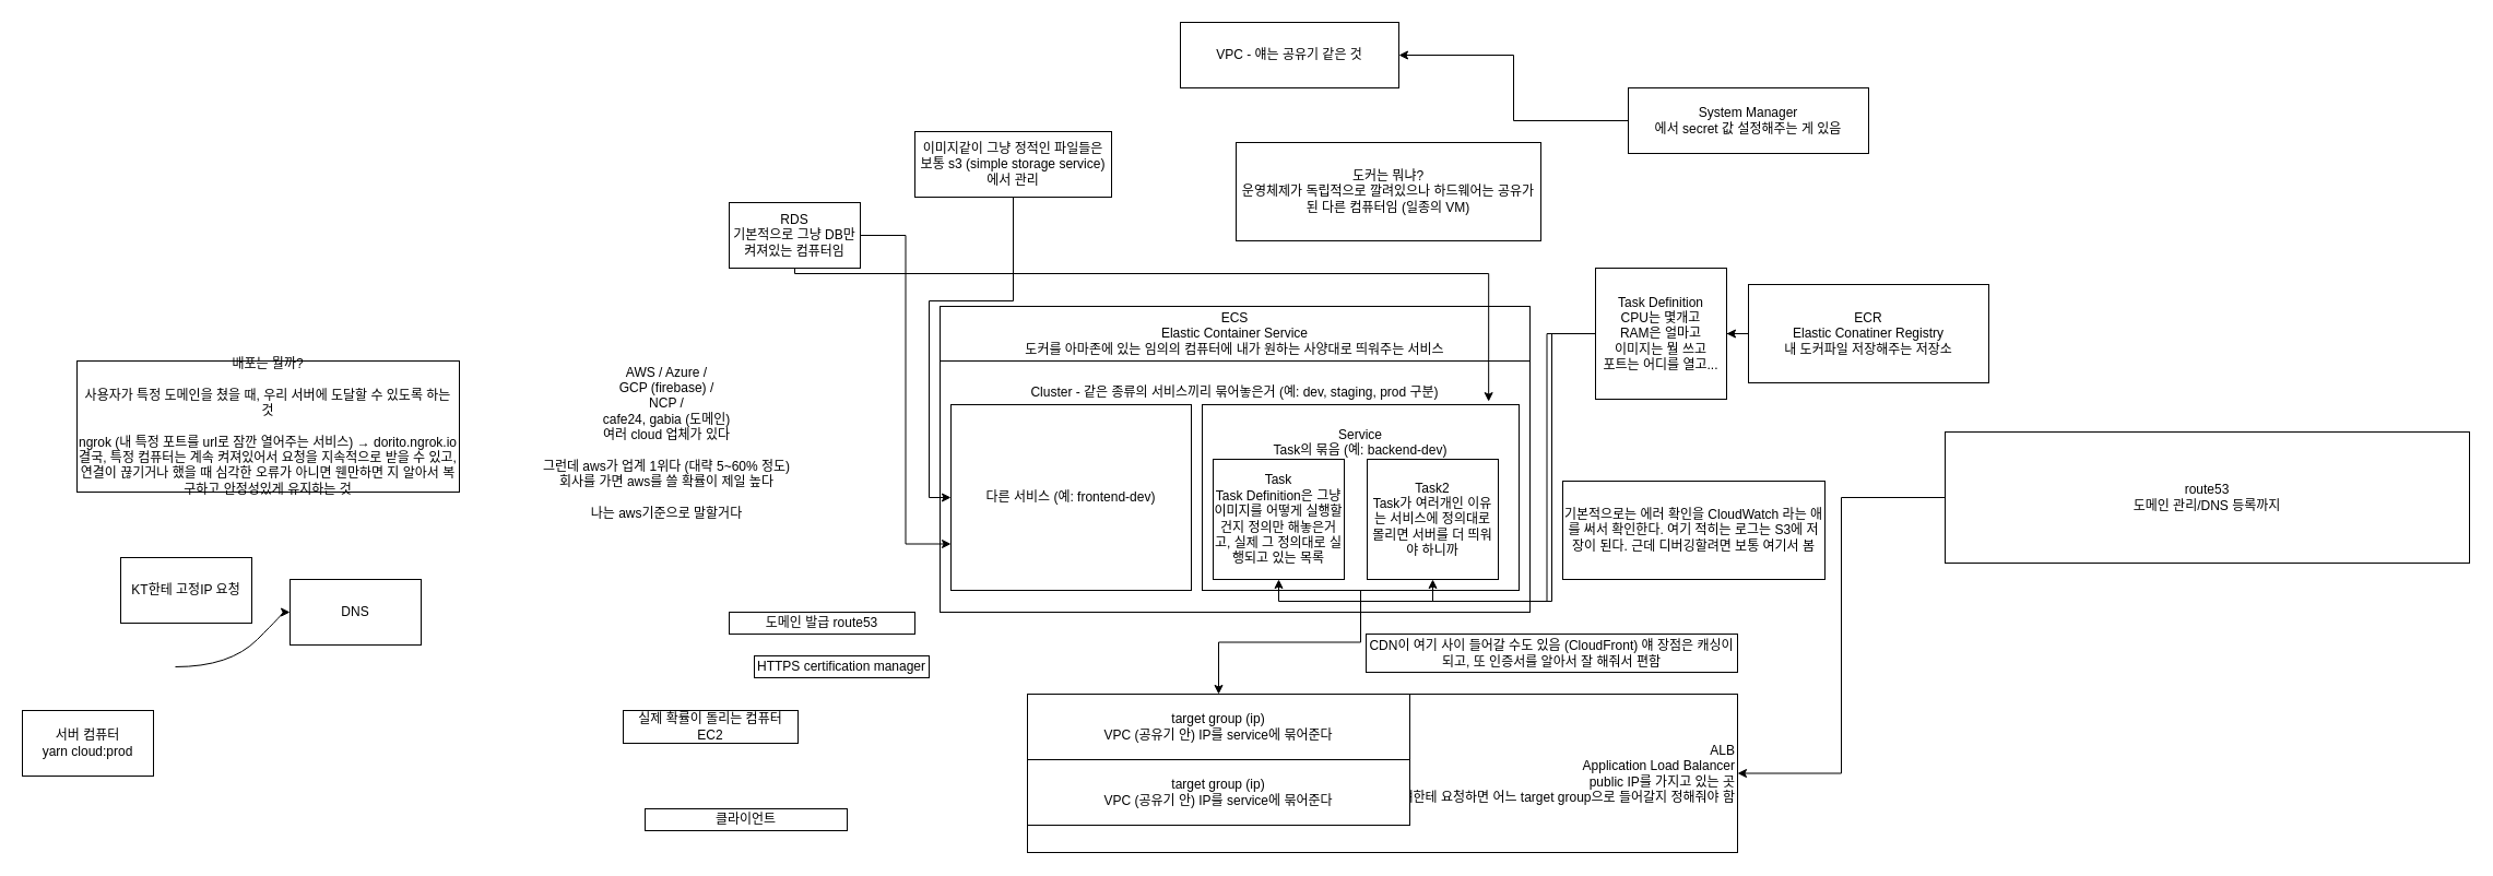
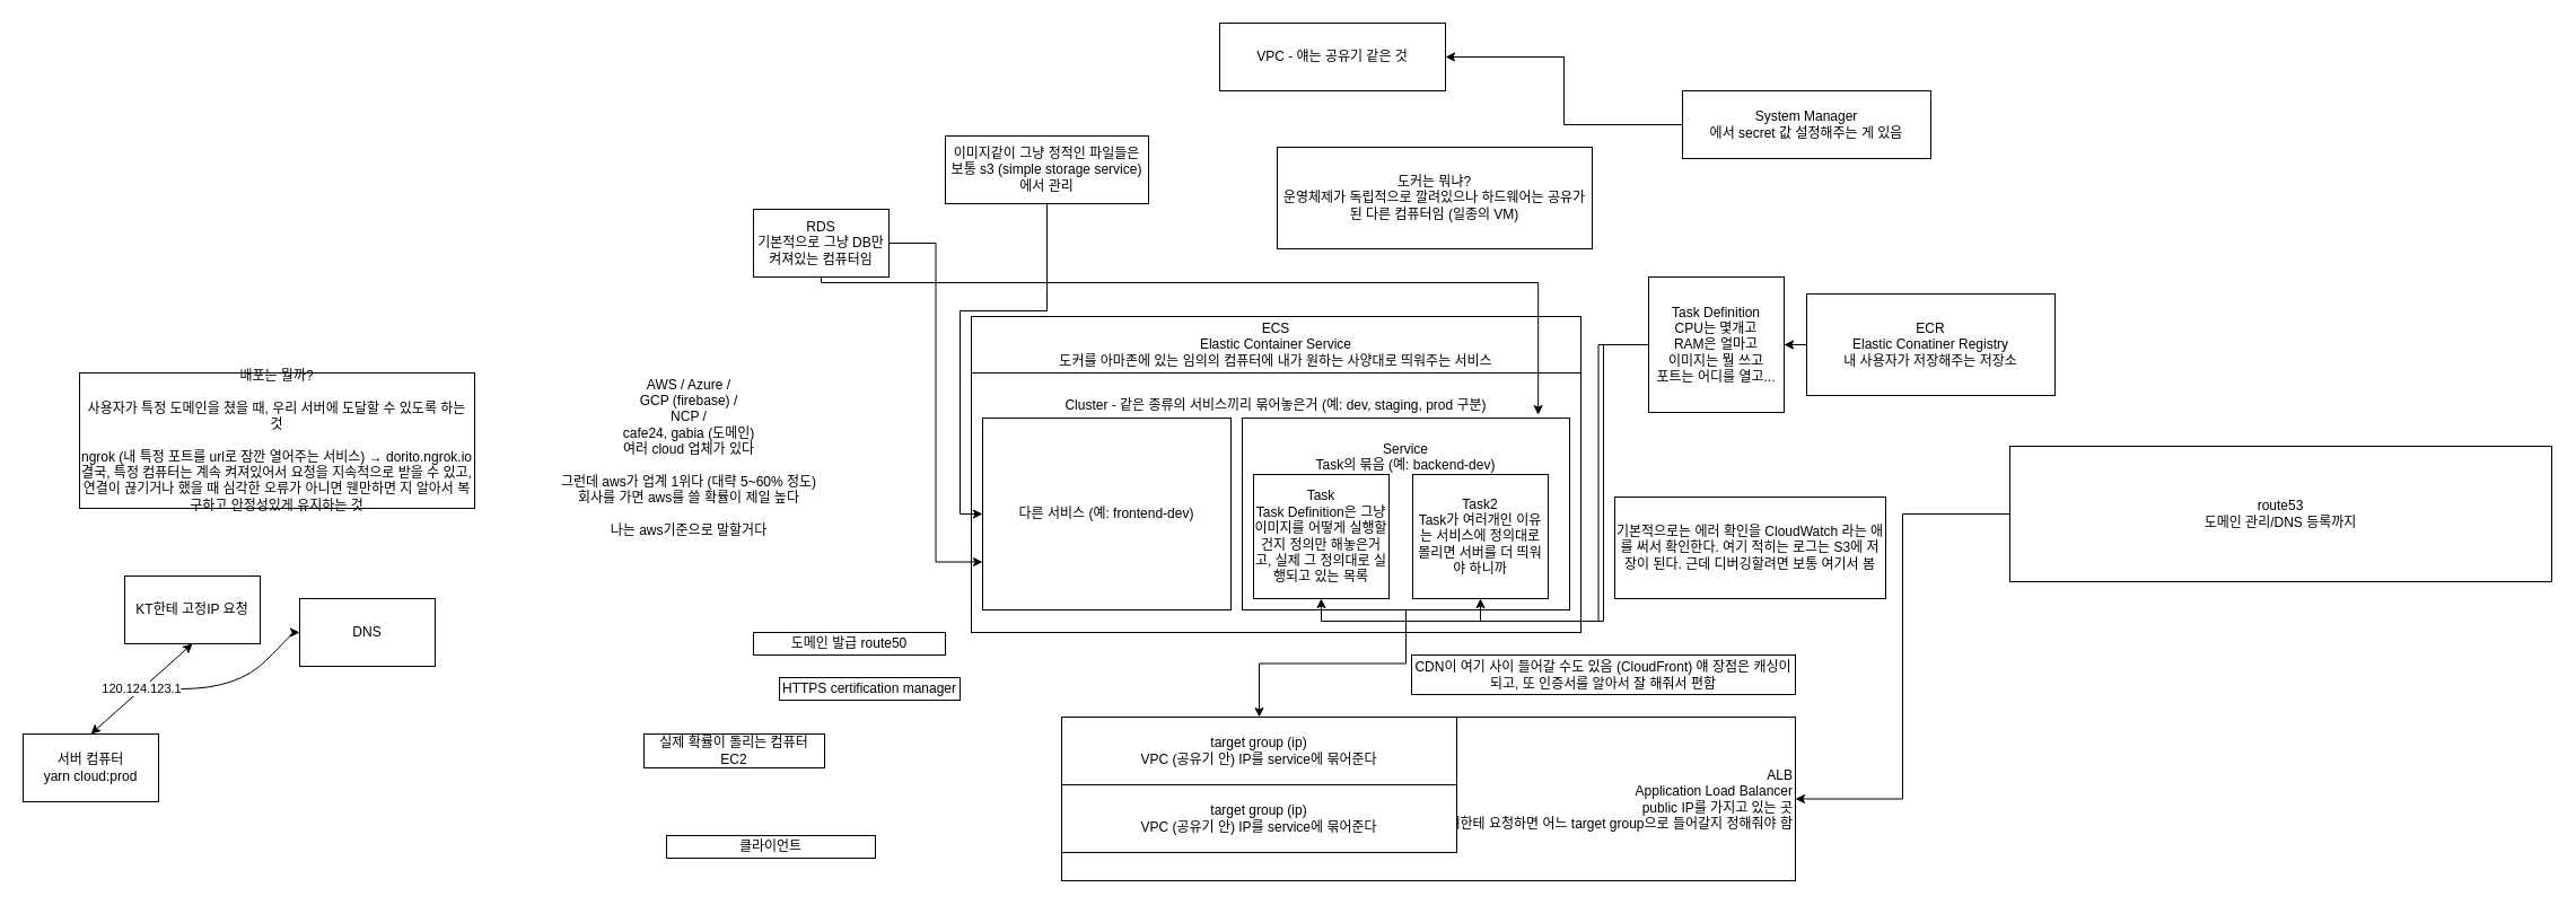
  <mxCell id="0" />
  <mxCell id="1" parent="0" />
  <mxCell id="2" value="ALB&lt;br&gt;Application Load Balancer&lt;br&gt;public IP를 가지고 있는 곳&lt;br&gt;얘한테 요청하면 어느 target group으로 들어갈지 정해줘야 함" style="rounded=0;whiteSpace=wrap;html=1;align=right;" vertex="1" parent="1"><mxGeometry x="940" y="635" width="650" height="145" as="geometry" /></mxCell>
  <mxCell id="3" value="Cluster - 같은 종류의 서비스끼리 묶어놓은거 (예: dev, staging, prod 구분)&lt;br&gt;&lt;br&gt;&lt;br&gt;&lt;br&gt;&lt;br&gt;&lt;br&gt;&lt;br&gt;&lt;br&gt;&lt;br&gt;&lt;br&gt;&lt;br&gt;&lt;br&gt;&lt;br&gt;" style="rounded=0;whiteSpace=wrap;html=1;" vertex="1" parent="1"><mxGeometry x="860" y="330" width="540" height="230" as="geometry" /></mxCell>
  <mxCell id="4" value="배포는 뭘까?&lt;br&gt;&lt;br&gt;사용자가 특정 도메인을 쳤을 때, 우리 서버에 도달할 수 있도록 하는 것&lt;br&gt;&lt;br&gt;ngrok (내 특정 포트를 url로 잠깐 열어주는 서비스) → dorito.ngrok.io&lt;br&gt;결국, 특정 컴퓨터는 계속 켜져있어서 요청을 지속적으로 받을 수 있고, 연결이 끊기거나 했을 때 심각한 오류가 아니면 웬만하면 지 알아서 복구하고 안정성있게 유지하는 것" style="rounded=0;whiteSpace=wrap;html=1;" vertex="1" parent="1"><mxGeometry x="70" y="330" width="350" height="120" as="geometry" /></mxCell>
  <mxCell id="5" value="서버 컴퓨터&lt;br&gt;yarn cloud:prod" style="rounded=0;whiteSpace=wrap;html=1;" vertex="1" parent="1"><mxGeometry x="20" y="650" width="120" height="60" as="geometry" /></mxCell>
  <mxCell id="6" value="KT한테 고정IP 요청" style="rounded=0;whiteSpace=wrap;html=1;" vertex="1" parent="1"><mxGeometry x="110" y="510" width="120" height="60" as="geometry" /></mxCell>
+ <mxCell id="7" value="120.124.123.1" style="endArrow=classic;startArrow=classic;html=1;rounded=0;entryX=0.5;entryY=1;entryDx=0;entryDy=0;exitX=0.5;exitY=0;exitDx=0;exitDy=0;" edge="1" parent="1" source="5" target="6"><mxGeometry width="50" height="50" relative="1" as="geometry"><mxPoint x="100" y="630" as="sourcePoint" /><mxPoint x="150" y="580" as="targetPoint" /></mxGeometry></mxCell>
  <mxCell id="8" value="DNS" style="rounded=0;whiteSpace=wrap;html=1;" vertex="1" parent="1"><mxGeometry x="265" y="530" width="120" height="60" as="geometry" /></mxCell>
  <mxCell id="9" value="" style="curved=1;endArrow=classic;html=1;rounded=0;entryX=0;entryY=0.5;entryDx=0;entryDy=0;" edge="1" parent="1" target="8"><mxGeometry width="50" height="50" relative="1" as="geometry"><mxPoint x="160" y="610" as="sourcePoint" /><mxPoint x="210" y="560" as="targetPoint" /><Array as="points"><mxPoint x="210" y="610" /><mxPoint x="260" y="560" /></Array></mxGeometry></mxCell>
  <mxCell id="10" value="AWS / Azure /&lt;br&gt;GCP (firebase) /&lt;br&gt;NCP /&lt;br&gt;cafe24, gabia (도메인)&lt;br&gt;여러 cloud 업체가 있다&lt;br&gt;&lt;br&gt;그런데 aws가 업계 1위다 (대략 5~60% 정도)&lt;br&gt;회사를 가면 aws를 쓸 확률이 제일 높다&lt;br&gt;&lt;br&gt;나는 aws기준으로 말할거다" style="text;html=1;strokeColor=none;fillColor=none;align=center;verticalAlign=middle;whiteSpace=wrap;rounded=0;" vertex="1" parent="1"><mxGeometry x="480" y="330" width="260" height="150" as="geometry" /></mxCell>
  <mxCell id="11" value="실제 확률이 돌리는 컴퓨터 EC2" style="rounded=0;whiteSpace=wrap;html=1;" vertex="1" parent="1"><mxGeometry x="570" y="650" width="160" height="30" as="geometry" /></mxCell>
- <mxCell id="12" value="도메인 발급 route53" style="rounded=0;whiteSpace=wrap;html=1;" vertex="1" parent="1"><mxGeometry x="667" y="560" width="170" height="20" as="geometry" /></mxCell>
+ <mxCell id="12" value="도메인 발급 route50" style="rounded=0;whiteSpace=wrap;html=1;" vertex="1" parent="1"><mxGeometry x="667" y="560" width="170" height="20" as="geometry" /></mxCell>
  <mxCell id="13" value="HTTPS certification manager" style="rounded=0;whiteSpace=wrap;html=1;" vertex="1" parent="1"><mxGeometry x="690" y="600" width="160" height="20" as="geometry" /></mxCell>
  <mxCell id="14" value="클라이언트" style="rounded=0;whiteSpace=wrap;html=1;" vertex="1" parent="1"><mxGeometry x="590" y="740" width="185" height="20" as="geometry" /></mxCell>
  <mxCell id="15" value="도커는 뭐냐?&lt;br&gt;운영체제가 독립적으로 깔려있으나 하드웨어는 공유가 된 다른 컴퓨터임 (일종의 VM)" style="rounded=0;whiteSpace=wrap;html=1;" vertex="1" parent="1"><mxGeometry x="1131" y="130" width="279" height="90" as="geometry" /></mxCell>
  <mxCell id="16" value="ECS&lt;br&gt;Elastic Container Service&lt;br&gt;도커를 아마존에 있는 임의의 컴퓨터에 내가 원하는 사양대로 띄워주는 서비스" style="rounded=0;whiteSpace=wrap;html=1;" vertex="1" parent="1"><mxGeometry x="860" y="280" width="540" height="50" as="geometry" /></mxCell>
  <mxCell id="17" style="edgeStyle=orthogonalEdgeStyle;rounded=0;orthogonalLoop=1;jettySize=auto;html=1;entryX=1;entryY=0.5;entryDx=0;entryDy=0;" edge="1" parent="1" source="18" target="19"><mxGeometry relative="1" as="geometry" /></mxCell>
- <mxCell id="18" value="ECR&lt;br&gt;Elastic Conatiner Registry&lt;br&gt;내 도커파일 저장해주는 저장소" style="rounded=0;whiteSpace=wrap;html=1;" vertex="1" parent="1"><mxGeometry x="1600" y="260" width="220" height="90" as="geometry" /></mxCell>
+ <mxCell id="18" value="ECR&lt;br&gt;Elastic Conatiner Registry&lt;br&gt;내 사용자가 저장해주는 저장소" style="rounded=0;whiteSpace=wrap;html=1;" vertex="1" parent="1"><mxGeometry x="1600" y="260" width="220" height="90" as="geometry" /></mxCell>
  <mxCell id="19" value="Task Definition&lt;br&gt;CPU는 몇개고&lt;br&gt;RAM은 얼마고&lt;br&gt;이미지는 뭘 쓰고&lt;br&gt;포트는 어디를 열고..." style="rounded=0;whiteSpace=wrap;html=1;" vertex="1" parent="1"><mxGeometry x="1460" y="245" width="120" height="120" as="geometry" /></mxCell>
  <mxCell id="20" style="edgeStyle=orthogonalEdgeStyle;rounded=0;orthogonalLoop=1;jettySize=auto;html=1;" edge="1" parent="1" source="21" target="27"><mxGeometry relative="1" as="geometry" /></mxCell>
  <mxCell id="21" value="Service&lt;br&gt;Task의 묶음 (예: backend-dev)&lt;br&gt;&lt;br&gt;&lt;br&gt;&lt;br&gt;&lt;br&gt;&lt;br&gt;&lt;br&gt;&lt;br&gt;" style="rounded=0;whiteSpace=wrap;html=1;" vertex="1" parent="1"><mxGeometry x="1100" y="370" width="290" height="170" as="geometry" /></mxCell>
  <mxCell id="22" value="Task&lt;br&gt;Task Definition은 그냥 이미지를 어떻게 실행할건지 정의만 해놓은거고, 실제 그 정의대로 실행되고 있는 목록" style="rounded=0;whiteSpace=wrap;html=1;" vertex="1" parent="1"><mxGeometry x="1110" y="420" width="120" height="110" as="geometry" /></mxCell>
  <mxCell id="23" value="Task2&lt;br&gt;Task가 여러개인 이유는 서비스에 정의대로 몰리면 서버를 더 띄워야 하니까" style="rounded=0;whiteSpace=wrap;html=1;" vertex="1" parent="1"><mxGeometry x="1251" y="420" width="120" height="110" as="geometry" /></mxCell>
  <mxCell id="24" style="edgeStyle=orthogonalEdgeStyle;rounded=0;orthogonalLoop=1;jettySize=auto;html=1;entryX=0.5;entryY=1;entryDx=0;entryDy=0;exitX=0;exitY=0.5;exitDx=0;exitDy=0;" edge="1" parent="1" source="19" target="22"><mxGeometry relative="1" as="geometry"><mxPoint x="1470" y="315" as="sourcePoint" /><mxPoint x="1321" y="540" as="targetPoint" /><Array as="points"><mxPoint x="1420" y="305" /><mxPoint x="1420" y="550" /><mxPoint x="1170" y="550" /></Array></mxGeometry></mxCell>
  <mxCell id="25" style="edgeStyle=orthogonalEdgeStyle;rounded=0;orthogonalLoop=1;jettySize=auto;html=1;entryX=0.5;entryY=1;entryDx=0;entryDy=0;" edge="1" parent="1" source="19" target="23"><mxGeometry relative="1" as="geometry" /></mxCell>
  <mxCell id="26" value="다른 서비스 (예: frontend-dev)" style="rounded=0;whiteSpace=wrap;html=1;" vertex="1" parent="1"><mxGeometry x="870" y="370" width="220" height="170" as="geometry" /></mxCell>
  <mxCell id="27" value="target group (ip)&lt;br&gt;VPC (공유기 안) IP를 service에 묶어준다" style="rounded=0;whiteSpace=wrap;html=1;" vertex="1" parent="1"><mxGeometry x="940" y="635" width="350" height="60" as="geometry" /></mxCell>
  <mxCell id="28" value="target group (ip)&lt;br&gt;VPC (공유기 안) IP를 service에 묶어준다" style="rounded=0;whiteSpace=wrap;html=1;" vertex="1" parent="1"><mxGeometry x="940" y="695" width="350" height="60" as="geometry" /></mxCell>
  <mxCell id="29" style="edgeStyle=orthogonalEdgeStyle;rounded=0;orthogonalLoop=1;jettySize=auto;html=1;entryX=1;entryY=0.5;entryDx=0;entryDy=0;" edge="1" parent="1" source="30" target="2"><mxGeometry relative="1" as="geometry" /></mxCell>
  <mxCell id="30" value="route53&lt;br&gt;도메인 관리/DNS 등록까지" style="rounded=0;whiteSpace=wrap;html=1;" vertex="1" parent="1"><mxGeometry x="1780" y="395" width="480" height="120" as="geometry" /></mxCell>
  <mxCell id="31" style="edgeStyle=orthogonalEdgeStyle;rounded=0;orthogonalLoop=1;jettySize=auto;html=1;entryX=0;entryY=0.5;entryDx=0;entryDy=0;" edge="1" parent="1" source="32" target="26"><mxGeometry relative="1" as="geometry" /></mxCell>
  <mxCell id="32" value="이미지같이 그냥 정적인 파일들은 보통 s3 (simple storage service) 에서 관리" style="rounded=0;whiteSpace=wrap;html=1;" vertex="1" parent="1"><mxGeometry x="837" y="120" width="180" height="60" as="geometry" /></mxCell>
  <mxCell id="33" style="edgeStyle=orthogonalEdgeStyle;rounded=0;orthogonalLoop=1;jettySize=auto;html=1;" edge="1" parent="1" source="34" target="37"><mxGeometry relative="1" as="geometry" /></mxCell>
  <mxCell id="34" value="System Manager&lt;br&gt;에서 secret 값 설정해주는 게 있음" style="rounded=0;whiteSpace=wrap;html=1;" vertex="1" parent="1"><mxGeometry x="1490" y="80" width="220" height="60" as="geometry" /></mxCell>
  <mxCell id="35" value="CDN이 여기 사이 들어갈 수도 있음 (CloudFront) 얘 장점은 캐싱이 되고, 또 인증서를 알아서 잘 해줘서 편함" style="rounded=0;whiteSpace=wrap;html=1;" vertex="1" parent="1"><mxGeometry x="1250" y="580" width="340" height="35" as="geometry" /></mxCell>
  <mxCell id="36" value="기본적으로는 에러 확인을 CloudWatch 라는 애를 써서 확인한다. 여기 적히는 로그는 S3에 저장이 된다. 근데 디버깅할려면 보통 여기서 봄" style="rounded=0;whiteSpace=wrap;html=1;" vertex="1" parent="1"><mxGeometry x="1430" y="440" width="240" height="90" as="geometry" /></mxCell>
  <mxCell id="37" value="VPC - 얘는 공유기 같은 것" style="rounded=0;whiteSpace=wrap;html=1;" vertex="1" parent="1"><mxGeometry x="1080" y="20" width="200" height="60" as="geometry" /></mxCell>
  <mxCell id="38" style="edgeStyle=orthogonalEdgeStyle;rounded=0;orthogonalLoop=1;jettySize=auto;html=1;entryX=0;entryY=0.75;entryDx=0;entryDy=0;" edge="1" parent="1" source="40" target="26"><mxGeometry relative="1" as="geometry" /></mxCell>
  <mxCell id="39" style="edgeStyle=orthogonalEdgeStyle;rounded=0;orthogonalLoop=1;jettySize=auto;html=1;entryX=0.904;entryY=-0.017;entryDx=0;entryDy=0;entryPerimeter=0;" edge="1" parent="1" source="40" target="21"><mxGeometry relative="1" as="geometry"><Array as="points"><mxPoint x="727" y="250" /><mxPoint x="1362" y="250" /></Array></mxGeometry></mxCell>
  <mxCell id="40" value="RDS&lt;br&gt;기본적으로 그냥 DB만 켜져있는 컴퓨터임" style="rounded=0;whiteSpace=wrap;html=1;" vertex="1" parent="1"><mxGeometry x="667" y="185" width="120" height="60" as="geometry" /></mxCell>
